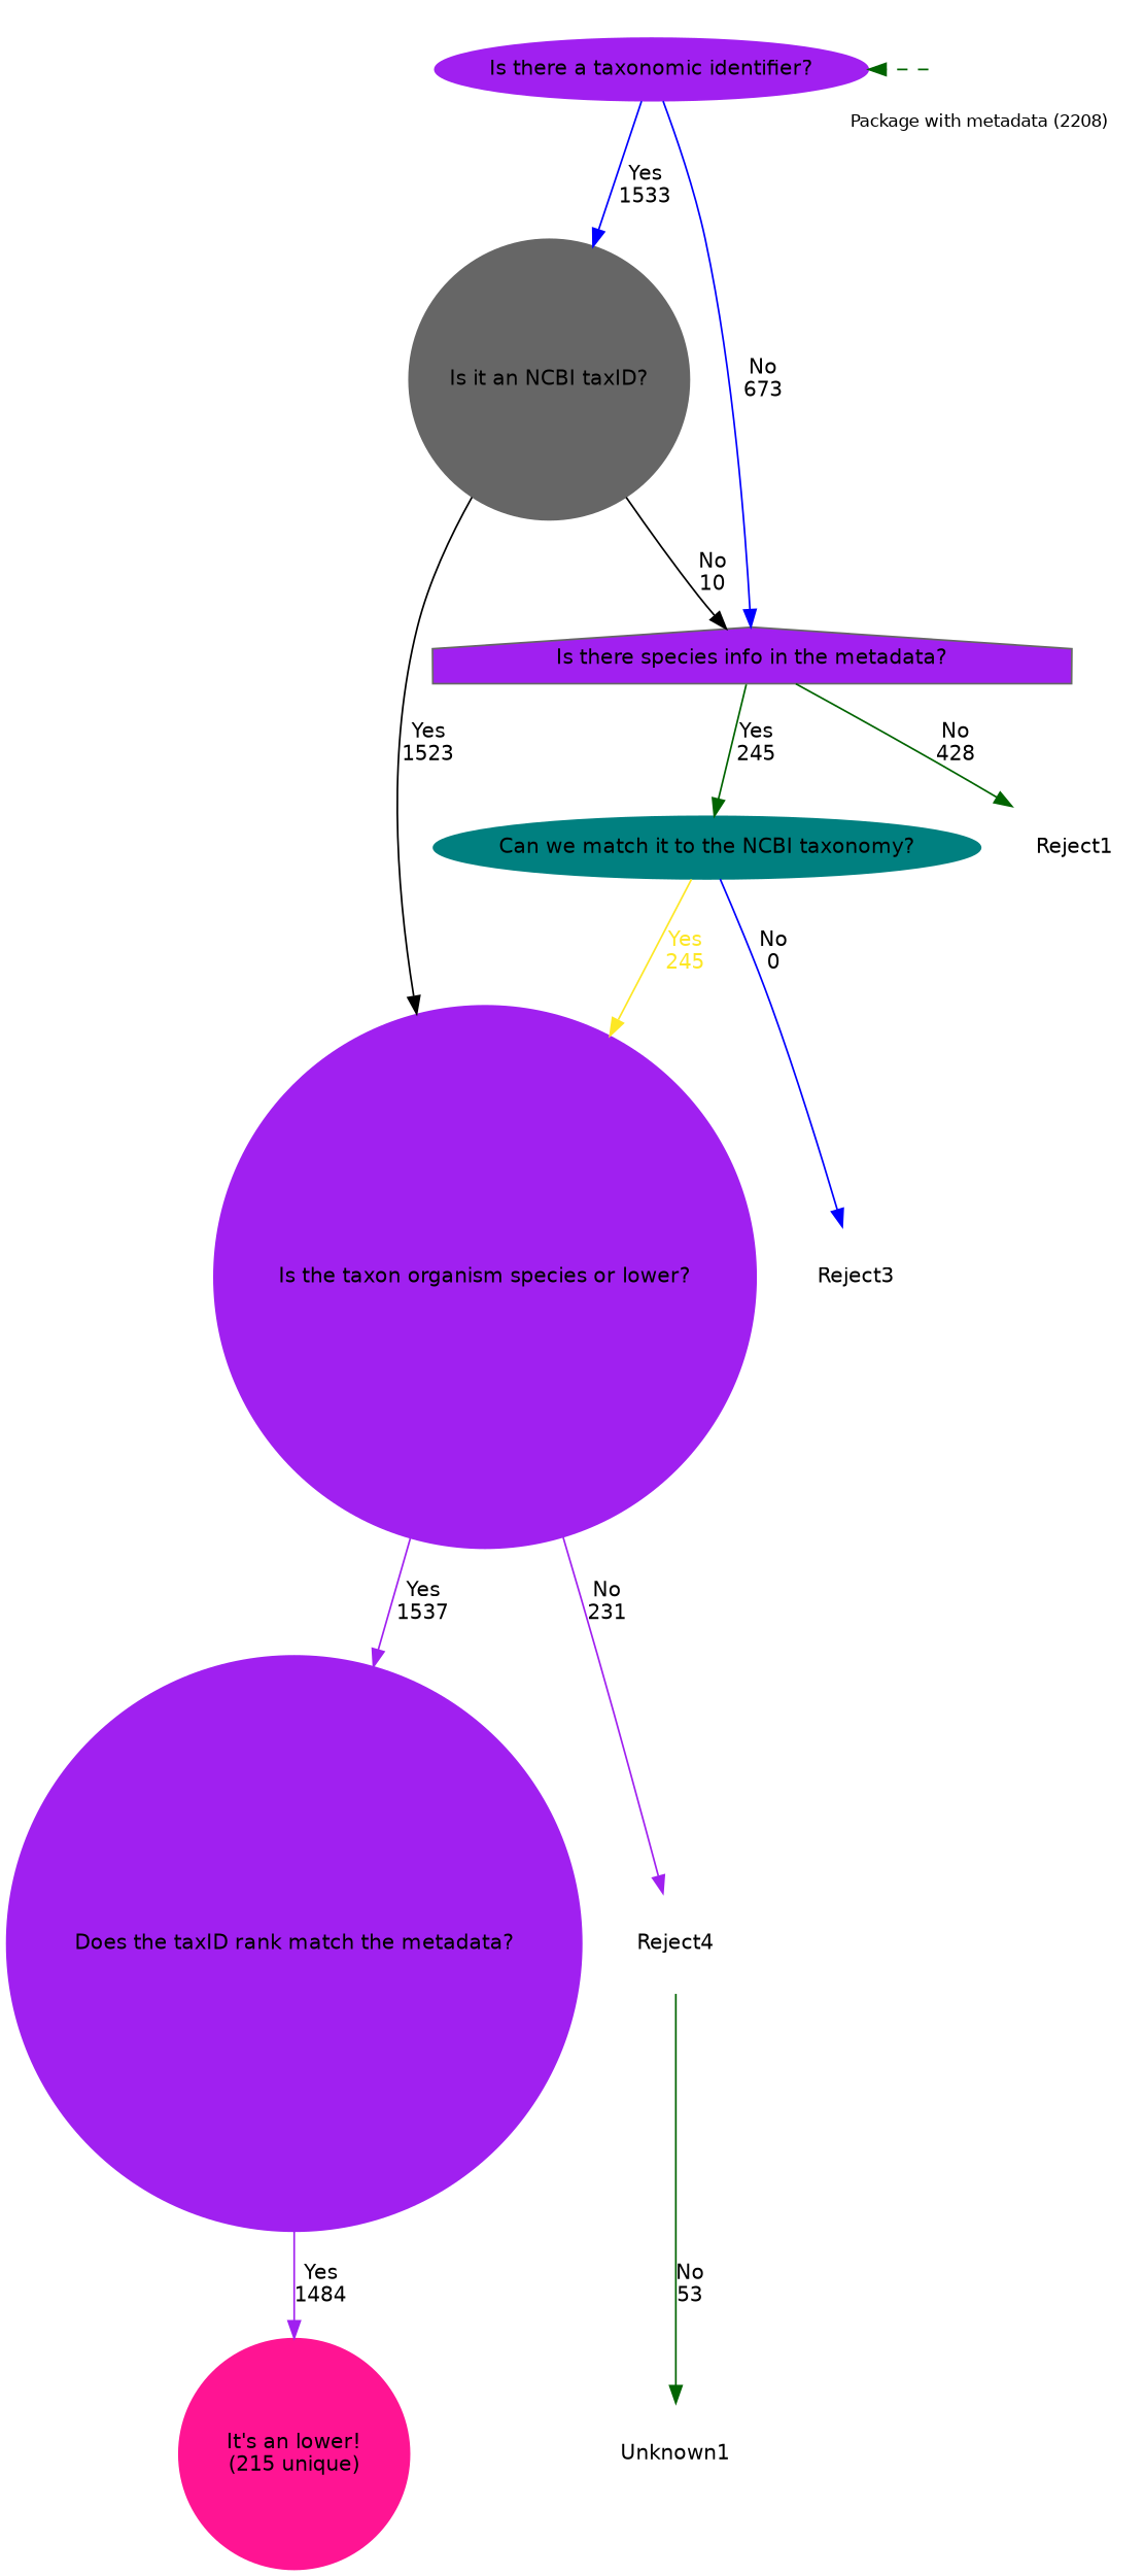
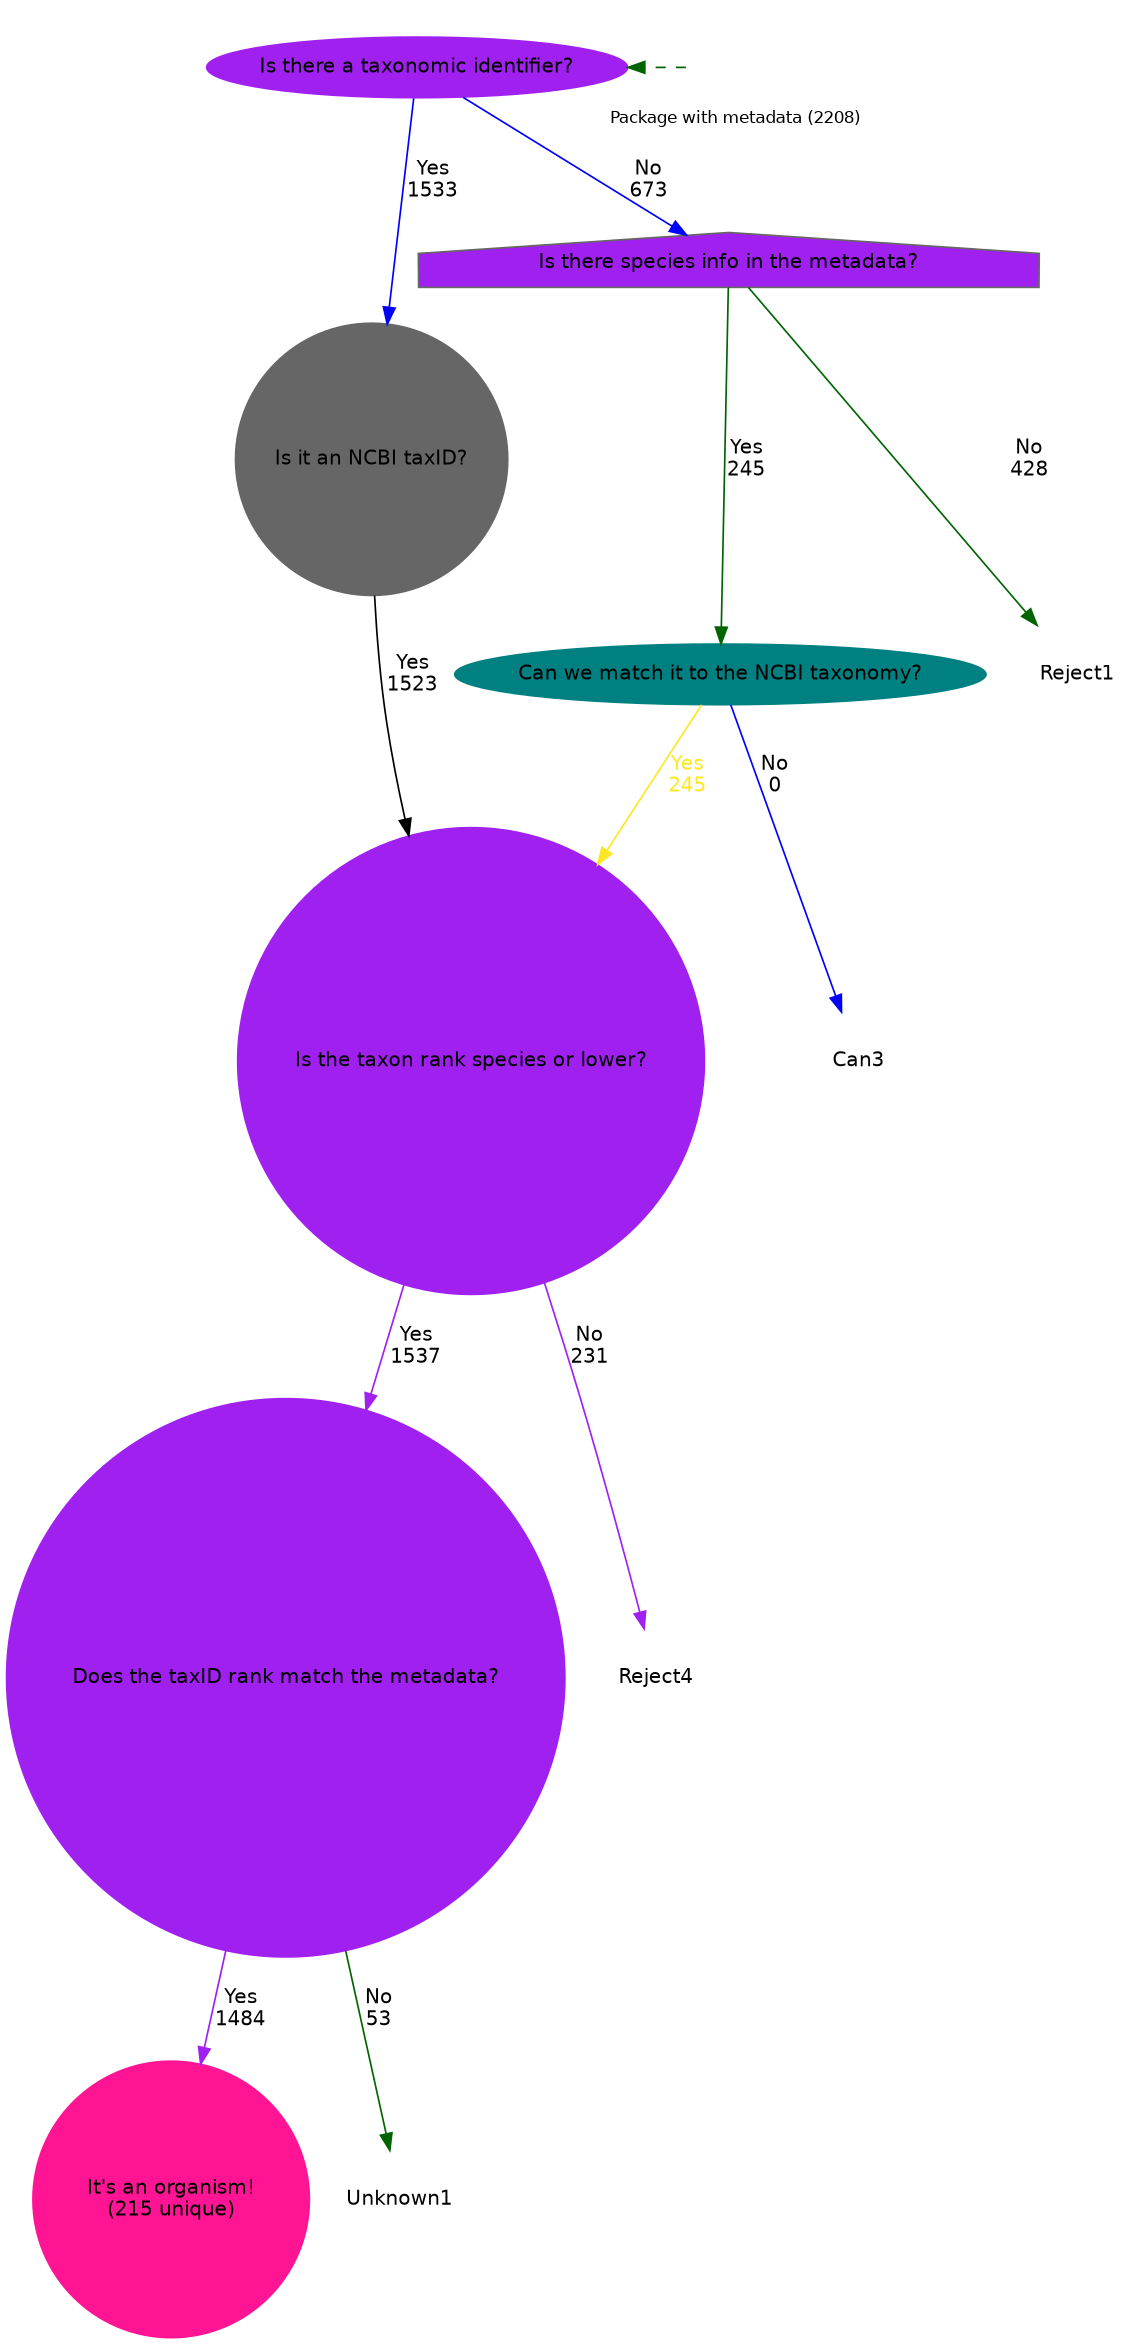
  digraph {
    bgcolor=white
    compound=true
    fontname="DejaVu Sans"
    fontsize=10
    splines=true
    node [color=purple fontname="DejaVu Sans" fontsize=12 shape=none style=filled]
    edge [color=darkgreen fontname="DejaVu Sans" fontsize=12]
    n1 [label="Is there a taxonomic identifier?" shape=ellipse]
    n2 [color=gray40 label="Is it an NCBI taxID?" shape=circle]
    n3 [color=gray40 fillcolor=purple label="Is there species info in the metadata?" shape=house]
-   n4 [label="Is the taxon organism species or lower?" shape=circle]
+   n4 [label="Is the taxon rank species or lower?" shape=circle]
    n5 [color=teal label="Can we match it to the NCBI taxonomy?" shape=ellipse]
    Reject1 [color=deeppink fixedsize=true height=0.8 style=none width=1]
    n7 [label="Does the taxID rank match the metadata?" shape=circle]
    Reject4 [fixedsize=true height=0.8 style=none width=1]
-   Reject3 [color=teal fixedsize=true height=0.8 style=none width=1]
-   n10 [color=deeppink label="It's an lower!\n(215 unique)" shape=circle]
+   Reject3 [color=teal fixedsize=true height=0.8 style=none width=1 label=Can3]
+   n10 [color=deeppink label="It's an organism!\n(215 unique)" shape=circle]
    Unknown1 [color=deeppink fixedsize=true height=0.8 style=none width=1]
    n12 [fixedsize=true fontsize=10 height=1 label="Package with metadata (2208)" labelloc=b style=none width=0.8]
    n1 -> n2 [color=blue label="Yes\n1533"]
    n1 -> n3 [color=blue label="No\n673"]
-   n2 -> n3 [color=black label="No\n10"]
    n2 -> n4 [color=black label="Yes\n1523"]
    n3 -> n5 [label="Yes\n245"]
    n3 -> Reject1 [label="No\n428"]
    n4 -> n7 [color=purple label="Yes\n1537"]
    n4 -> Reject4 [color=purple label="No\n231"]
    n5 -> n4 [color="#FDE725" fontcolor="#FDE725" label="Yes\n245"]
    n5 -> Reject3 [color=blue label="No\n0"]
    Reject1 -> Reject3 [style=invis color=""]
    n7 -> n10 [color=purple label="Yes\n1484"]
-   Reject4 -> Unknown1 [label="No\n53"]
+   n7 -> Unknown1 [label="No\n53"]
    n12 -> n1 [constraint=false style=dashed]
  }
